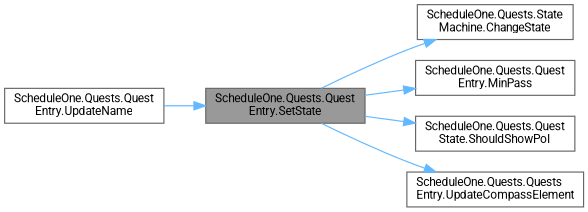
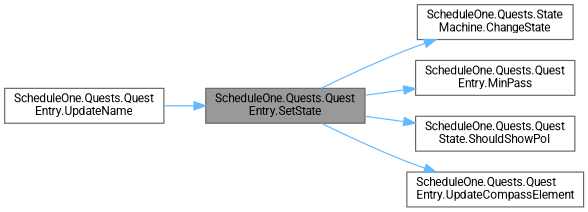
  digraph {
    fontname=Roboto
    rankdir=LR
    node [color=grey40 fillcolor=white fontname=Roboto fontsize=10 shape=box style=filled]
    edge [color=steelblue1 fontname=Roboto fontsize=10 labelfontname=Helvetica labelfontsize=10 style=solid]
    n1 [color=gray40 fillcolor=grey60 fontcolor=black height=0.2 label="ScheduleOne.Quests.Quest\lEntry.SetState" width=0.4]
    n2 [height=0.2 label="ScheduleOne.Quests.State\lMachine.ChangeState" width=0.4]
    n3 [height=0.2 label="ScheduleOne.Quests.Quest\lEntry.MinPass" width=0.4]
    n4 [height=0.2 label="ScheduleOne.Quests.Quest\lState.ShouldShowPoI" width=0.4]
-   n5 [height=0.2 label="ScheduleOne.Quests.Quests\lEntry.UpdateCompassElement" width=0.4]
+   n5 [height=0.2 label="ScheduleOne.Quests.Quest\lEntry.UpdateCompassElement" width=0.4]
    n6 [height=0.2 label="ScheduleOne.Quests.Quest\lEntry.UpdateName" width=0.4]
    n1 -> n2
    n1 -> n3
    n1 -> n4
    n1 -> n5
    n6 -> n1
  }
